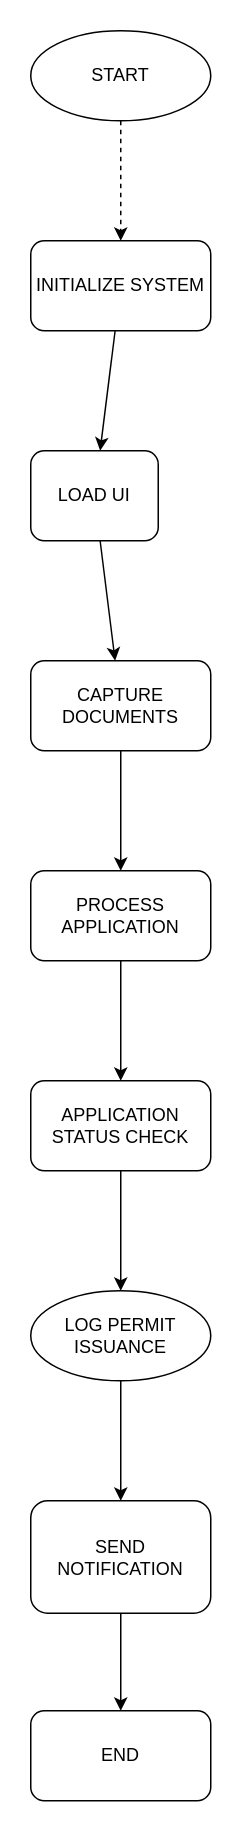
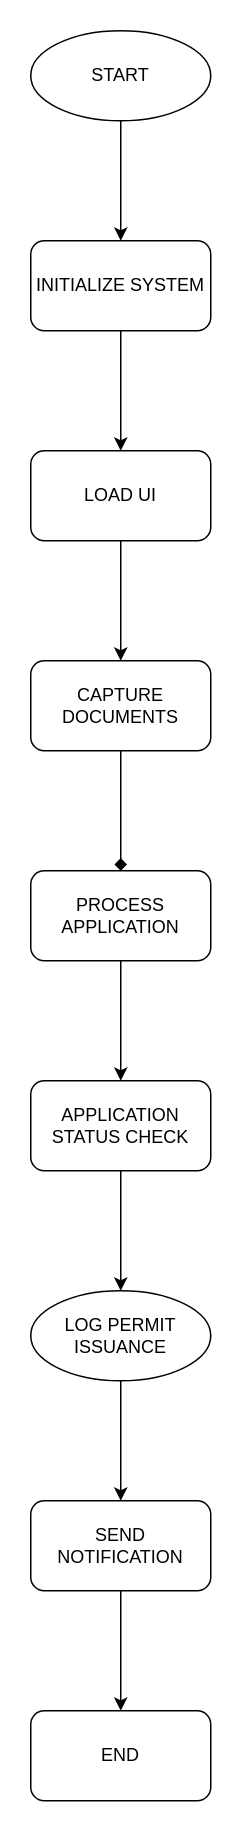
  <mxCell id="0" />
  <mxCell id="1" parent="0" />
- <mxCell id="2" value="" style="edgeStyle=none;html=1;dashed=1;" edge="1" parent="1" source="3" target="5"><mxGeometry relative="1" as="geometry" /></mxCell>
+ <mxCell id="2" value="" style="edgeStyle=none;html=1;" edge="1" parent="1" source="3" target="5"><mxGeometry relative="1" as="geometry" /></mxCell>
  <mxCell id="3" value="START" style="ellipse;whiteSpace=wrap;html=1;" vertex="1" parent="1"><mxGeometry x="20" y="20" width="120" height="60" as="geometry" /></mxCell>
  <mxCell id="4" value="" style="edgeStyle=none;html=1;" edge="1" parent="1" source="5" target="7"><mxGeometry relative="1" as="geometry" /></mxCell>
  <mxCell id="5" value="INITIALIZE SYSTEM" style="rounded=1;whiteSpace=wrap;html=1;" vertex="1" parent="1"><mxGeometry x="20" y="160" width="120" height="60" as="geometry" /></mxCell>
  <mxCell id="6" value="" style="edgeStyle=none;html=1;" edge="1" parent="1" source="7" target="9"><mxGeometry relative="1" as="geometry" /></mxCell>
- <mxCell id="7" value="LOAD UI" style="whiteSpace=wrap;html=1;rounded=1;" vertex="1" parent="1"><mxGeometry x="20" y="300" width="85" height="60" as="geometry" /></mxCell>
- <mxCell id="8" value="" style="edgeStyle=none;html=1;" edge="1" parent="1" source="9" target="11"><mxGeometry relative="1" as="geometry" /></mxCell>
+ <mxCell id="7" value="LOAD UI" style="whiteSpace=wrap;html=1;rounded=1;" vertex="1" parent="1"><mxGeometry x="20" y="300" width="120" height="60" as="geometry" /></mxCell>
+ <mxCell id="8" value="" style="edgeStyle=none;html=1;endArrow=diamond;" edge="1" parent="1" source="9" target="11"><mxGeometry relative="1" as="geometry" /></mxCell>
  <mxCell id="9" value="CAPTURE DOCUMENTS" style="whiteSpace=wrap;html=1;rounded=1;" vertex="1" parent="1"><mxGeometry x="20" y="440" width="120" height="60" as="geometry" /></mxCell>
  <mxCell id="10" value="" style="edgeStyle=none;html=1;" edge="1" parent="1" source="11" target="13"><mxGeometry relative="1" as="geometry" /></mxCell>
  <mxCell id="11" value="PROCESS APPLICATION" style="whiteSpace=wrap;html=1;rounded=1;" vertex="1" parent="1"><mxGeometry x="20" y="580" width="120" height="60" as="geometry" /></mxCell>
  <mxCell id="12" value="" style="edgeStyle=none;html=1;" edge="1" parent="1" source="13" target="15"><mxGeometry relative="1" as="geometry" /></mxCell>
  <mxCell id="13" value="APPLICATION STATUS CHECK" style="whiteSpace=wrap;html=1;rounded=1;" vertex="1" parent="1"><mxGeometry x="20" y="720" width="120" height="60" as="geometry" /></mxCell>
  <mxCell id="14" value="" style="edgeStyle=none;html=1;" edge="1" parent="1" source="15" target="17"><mxGeometry relative="1" as="geometry" /></mxCell>
  <mxCell id="15" value="LOG PERMIT ISSUANCE" style="ellipse;whiteSpace=wrap;html=1;" vertex="1" parent="1"><mxGeometry x="20" y="860" width="120" height="60" as="geometry" /></mxCell>
  <mxCell id="16" value="" style="edgeStyle=none;html=1;" edge="1" parent="1" source="17" target="18"><mxGeometry relative="1" as="geometry" /></mxCell>
- <mxCell id="17" value="SEND NOTIFICATION" style="whiteSpace=wrap;html=1;rounded=1;" vertex="1" parent="1"><mxGeometry x="20" y="1000" width="120" height="75" as="geometry" /></mxCell>
+ <mxCell id="17" value="SEND NOTIFICATION" style="whiteSpace=wrap;html=1;rounded=1;" vertex="1" parent="1"><mxGeometry x="20" y="1000" width="120" height="60" as="geometry" /></mxCell>
  <mxCell id="18" value="END" style="whiteSpace=wrap;html=1;rounded=1;" vertex="1" parent="1"><mxGeometry x="20" y="1140" width="120" height="60" as="geometry" /></mxCell>
